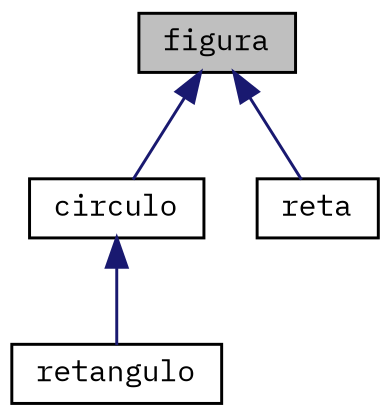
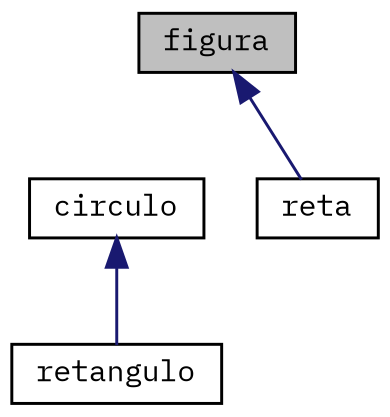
  digraph {
    fontname="IBM Plex Mono"
    node [color=black fillcolor=white fontname="IBM Plex Mono" fontsize=10 shape=record style=filled]
    edge [color=midnightblue dir=back fontname="IBM Plex Mono" fontsize=10 labelfontname=Helvetica labelfontsize=10 style=solid]
    n1 [fillcolor=grey75 fontcolor=black height=0.2 label=figura width=0.4]
    n2 [height=0.2 label=circulo width=0.4]
    n3 [height=0.2 label=reta width=0.4]
    n4 [height=0.2 label=retangulo width=0.4]
-   n1 -> n2
    n1 -> n3
    n2 -> n4
  }
